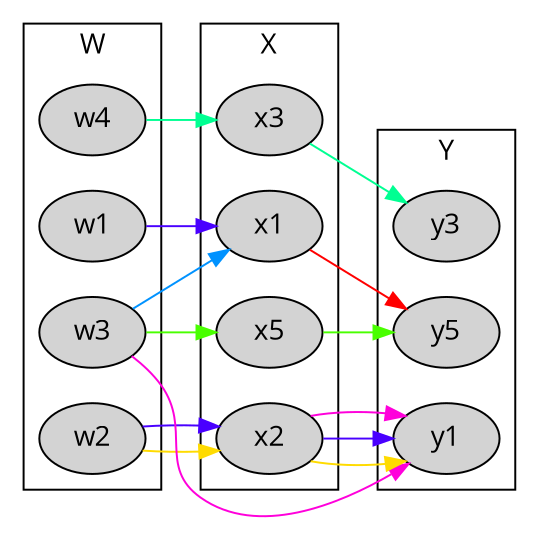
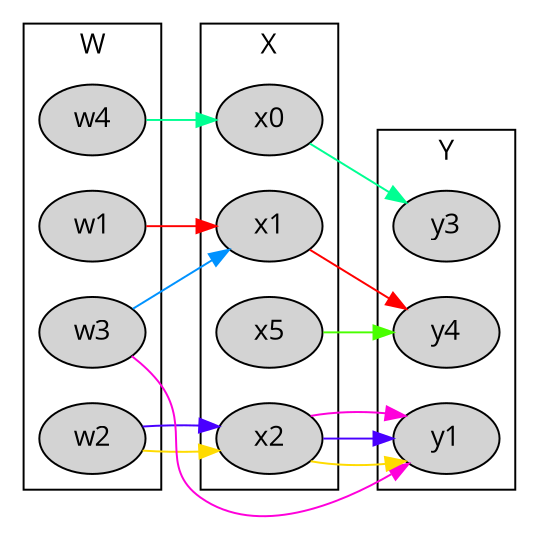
  digraph {
    fontname="Open Sans"
    rankdir=LR
    node [fontname="Open Sans" style=filled]
    edge [color="#ff0000" fontname="Open Sans"]
    w1
    w2
    w3
    w4
    x1
    x2
-   x3
+   x3 [label=x0]
    n8 [label=x5]
    y1
    y3
-   y4 [label=y5]
+   y4
    subgraph cluster_1 {
      label=W
      w1
      w2
      w3
      w4
    }
    subgraph cluster_2 {
      label=X
      x1
      x2
      x3
      n8
    }
    subgraph cluster_3 {
      label=Y
      y1
      y3
      y4
    }
-   w1 -> x1 [color="#4900ff"]
+   w1 -> x1
    w2 -> x2 [color="#ffdb00"]
    w2 -> x2 [color="#4900ff"]
    w3 -> x1 [color="#0092ff"]
-   w3 -> n8 [color="#49ff00"]
    w3 -> y1 [color="#ff00db"]
    w4 -> x3 [color="#00ff92"]
    x1 -> y4
    x2 -> y1 [color="#ffdb00"]
    x2 -> y1 [color="#4900ff"]
    x2 -> y1 [color="#ff00db"]
    x3 -> y3 [color="#00ff92"]
    n8 -> y4 [color="#49ff00"]
  }
